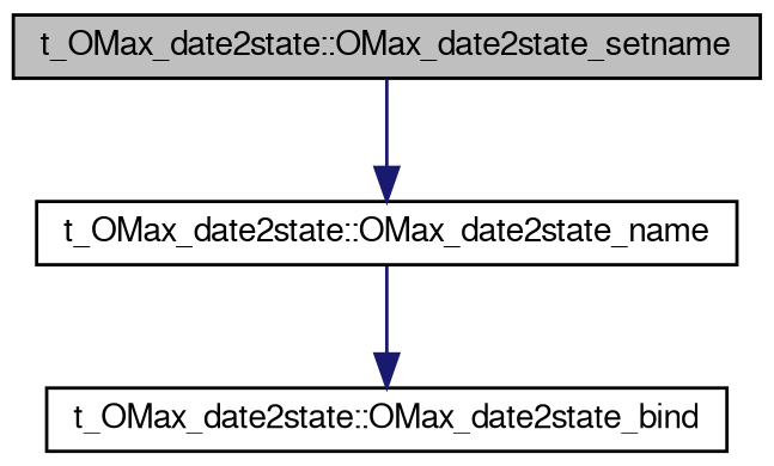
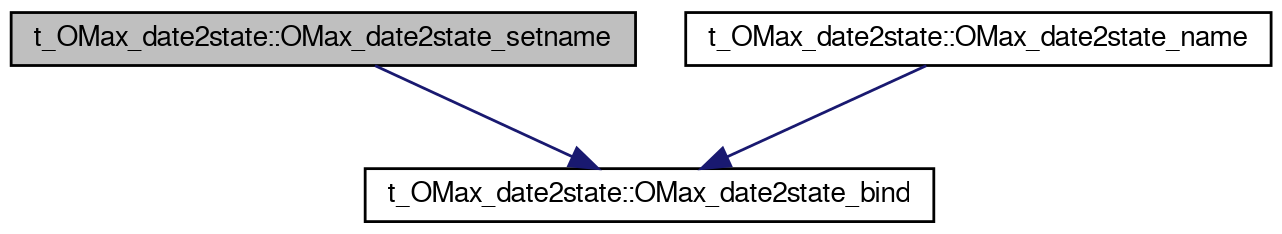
  digraph {
    rankdir=TB
    node [color=black fontname=FreeSans fontsize=10 shape=record]
    edge [color=midnightblue fontname=FreeSans fontsize=10 labelfontname=FreeSans labelfontsize=10 style=solid]
    n1 [fillcolor=grey75 fontcolor=black height=0.2 label="t_OMax_date2state::OMax_date2state_setname" style=filled width=0.4]
    n2 [height=0.2 label="t_OMax_date2state::OMax_date2state_bind" width=0.4]
    n3 [height=0.2 label="t_OMax_date2state::OMax_date2state_name" width=0.4]
-   n1 -> n3
+   n1 -> n2
    n3 -> n2
  }
